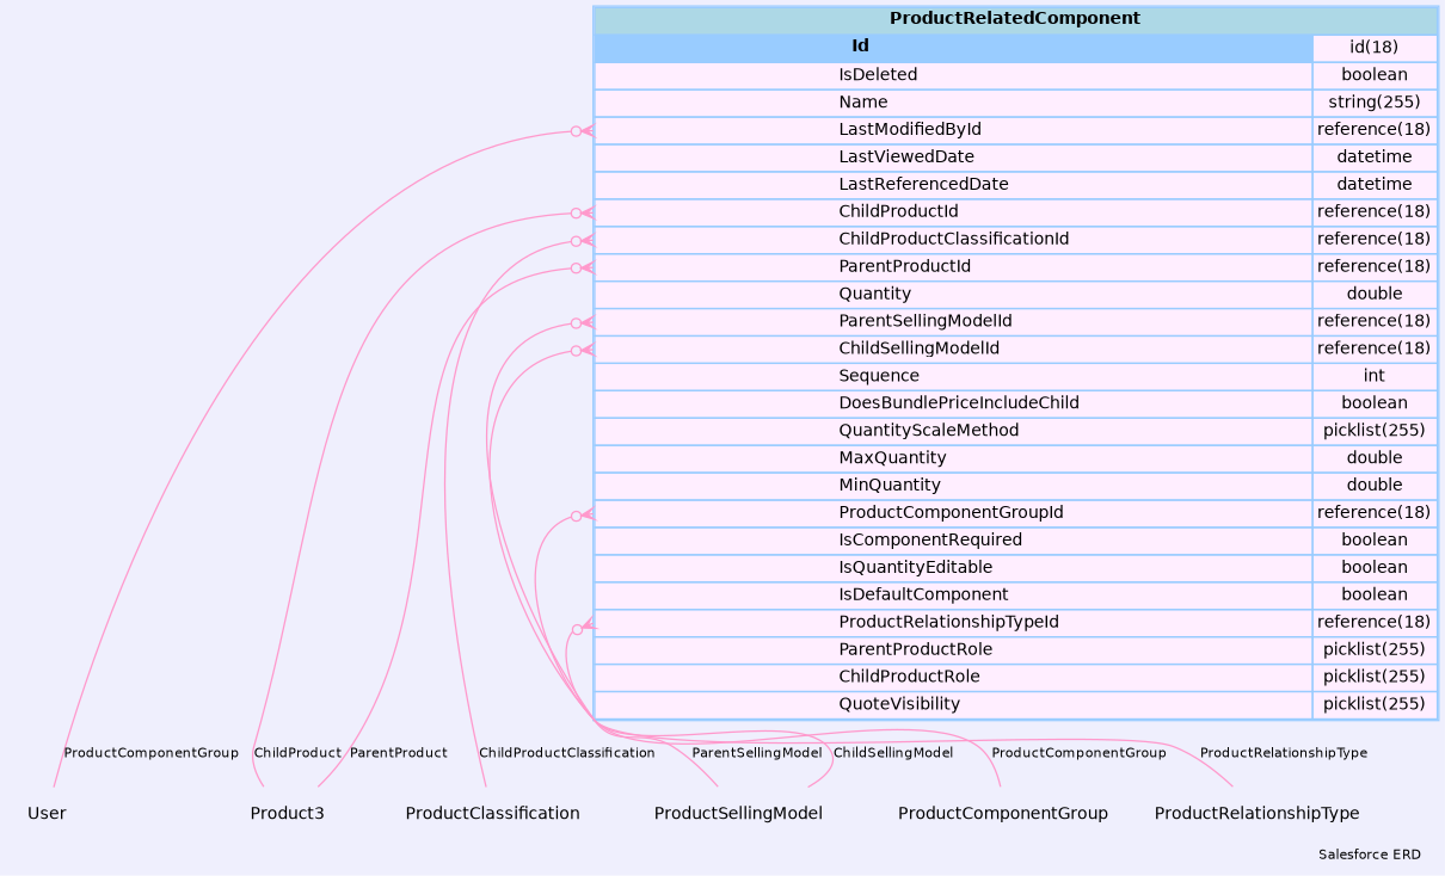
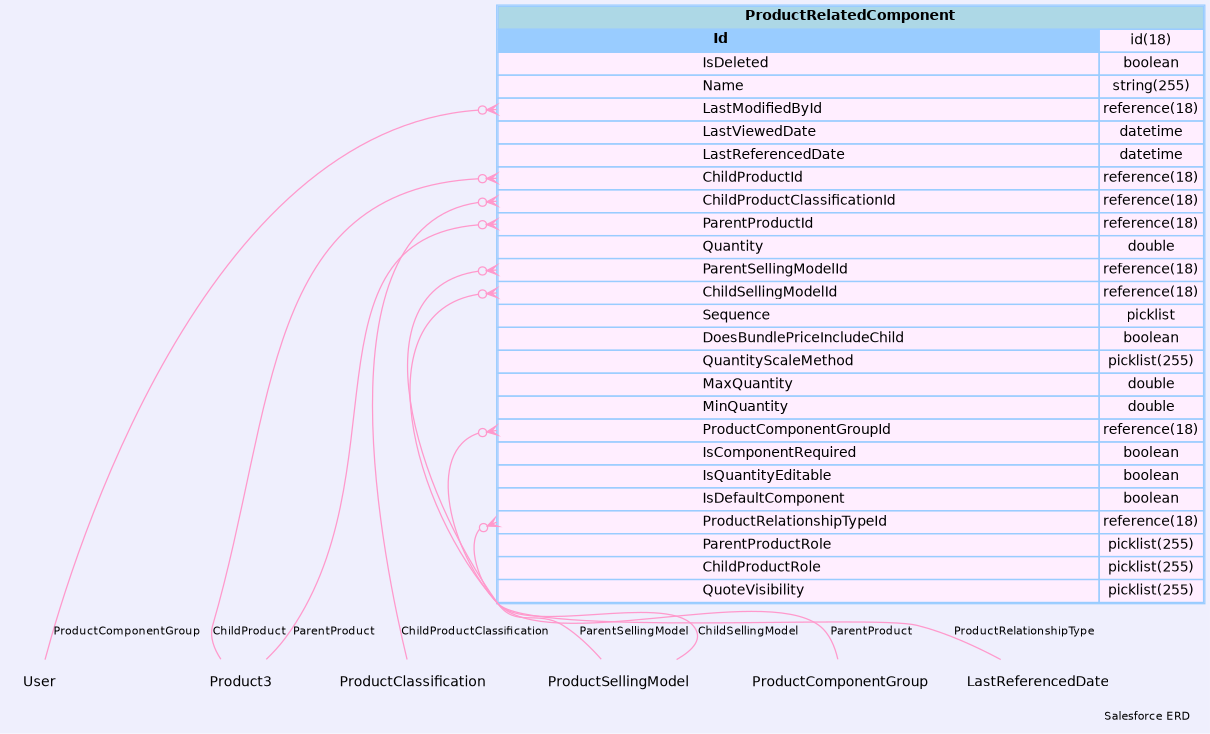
  digraph {
    bgcolor="#efeffd"
    fontname="DejaVu Sans"
    fontsize=9
    label="Salesforce ERD "
    labeljust=r
    nodesep=0.18
    rankdir=TB
    ranksep=0.46
    node [color="#99ccff" fontname="DejaVu Sans" fontsize=11 shape=plaintext]
    edge [arrowhead=none arrowsize=0.8 arrowtail=crowodot color="#ff99cc" dir=back fontname="DejaVu Sans" fontsize=9 headport="Id:e"]
-   n1 [label=<                 <table border="1" cellborder="1" cellspacing="0" bgcolor="#ffeeff" >                      <tr><td colspan="3" bgcolor="lightblue"><b>ProductRelatedComponent</b></td></tr>              <tr>                                         <td  bgcolor="#99ccff" port="Id" align="left">                                            <b>Id</b>                                         </td><td>id(18)</td></tr> <tr>                                          <td port="IsDeleted" align="left">                                          IsDeleted                                        </td><td>boolean</td></tr> <tr>                                          <td port="Name" align="left">                                          Name                                        </td><td>string(255)</td></tr> <tr>                                          <td port="LastModifiedById" align="left">                                          LastModifiedById                                        </td><td>reference(18)</td></tr> <tr>                                          <td port="LastViewedDate" align="left">                                          LastViewedDate                                        </td><td>datetime</td></tr> <tr>                                          <td port="LastReferencedDate" align="left">                                          LastReferencedDate                                        </td><td>datetime</td></tr> <tr>                                          <td port="ChildProductId" align="left">                                          ChildProductId                                        </td><td>reference(18)</td></tr> <tr>                                          <td port="ChildProductClassificationId" align="left">                                          ChildProductClassificationId                                        </td><td>reference(18)</td></tr> <tr>                                          <td port="ParentProductId" align="left">                                          ParentProductId                                        </td><td>reference(18)</td></tr> <tr>                                          <td port="Quantity" align="left">                                          Quantity                                        </td><td>double</td></tr> <tr>                                          <td port="ParentSellingModelId" align="left">                                          ParentSellingModelId                                        </td><td>reference(18)</td></tr> <tr>                                          <td port="ChildSellingModelId" align="left">                                          ChildSellingModelId                                        </td><td>reference(18)</td></tr> <tr>                                          <td port="Sequence" align="left">                                          Sequence                                        </td><td>int</td></tr> <tr>                                          <td port="DoesBundlePriceIncludeChild" align="left">                                          DoesBundlePriceIncludeChild                                        </td><td>boolean</td></tr> <tr>                                          <td port="QuantityScaleMethod" align="left">                                          QuantityScaleMethod                                        </td><td>picklist(255)</td></tr> <tr>                                          <td port="MaxQuantity" align="left">                                          MaxQuantity                                        </td><td>double</td></tr> <tr>                                          <td port="MinQuantity" align="left">                                          MinQuantity                                        </td><td>double</td></tr> <tr>                                          <td port="ProductComponentGroupId" align="left">                                          ProductComponentGroupId                                        </td><td>reference(18)</td></tr> <tr>                                          <td port="IsComponentRequired" align="left">                                          IsComponentRequired                                        </td><td>boolean</td></tr> <tr>                                          <td port="IsQuantityEditable" align="left">                                          IsQuantityEditable                                        </td><td>boolean</td></tr> <tr>                                          <td port="IsDefaultComponent" align="left">                                          IsDefaultComponent                                        </td><td>boolean</td></tr> <tr>                                          <td port="ProductRelationshipTypeId" align="left">                                          ProductRelationshipTypeId                                        </td><td>reference(18)</td></tr> <tr>                                          <td port="ParentProductRole" align="left">                                          ParentProductRole                                        </td><td>picklist(255)</td></tr> <tr>                                          <td port="ChildProductRole" align="left">                                          ChildProductRole                                        </td><td>picklist(255)</td></tr> <tr>                                          <td port="QuoteVisibility" align="left">                                          QuoteVisibility                                        </td><td>picklist(255)</td></tr>                             </table>                 > margin=0 shape=none]
+   n1 [label=<                 <table border="1" cellborder="1" cellspacing="0" bgcolor="#ffeeff" >                      <tr><td colspan="3" bgcolor="lightblue"><b>ProductRelatedComponent</b></td></tr>              <tr>                                         <td  bgcolor="#99ccff" port="Id" align="left">                                            <b>Id</b>                                         </td><td>id(18)</td></tr> <tr>                                          <td port="IsDeleted" align="left">                                          IsDeleted                                        </td><td>boolean</td></tr> <tr>                                          <td port="Name" align="left">                                          Name                                        </td><td>string(255)</td></tr> <tr>                                          <td port="LastModifiedById" align="left">                                          LastModifiedById                                        </td><td>reference(18)</td></tr> <tr>                                          <td port="LastViewedDate" align="left">                                          LastViewedDate                                        </td><td>datetime</td></tr> <tr>                                          <td port="LastReferencedDate" align="left">                                          LastReferencedDate                                        </td><td>datetime</td></tr> <tr>                                          <td port="ChildProductId" align="left">                                          ChildProductId                                        </td><td>reference(18)</td></tr> <tr>                                          <td port="ChildProductClassificationId" align="left">                                          ChildProductClassificationId                                        </td><td>reference(18)</td></tr> <tr>                                          <td port="ParentProductId" align="left">                                          ParentProductId                                        </td><td>reference(18)</td></tr> <tr>                                          <td port="Quantity" align="left">                                          Quantity                                        </td><td>double</td></tr> <tr>                                          <td port="ParentSellingModelId" align="left">                                          ParentSellingModelId                                        </td><td>reference(18)</td></tr> <tr>                                          <td port="ChildSellingModelId" align="left">                                          ChildSellingModelId                                        </td><td>reference(18)</td></tr> <tr>                                          <td port="Sequence" align="left">                                          Sequence                                        </td><td>picklist</td></tr> <tr>                                          <td port="DoesBundlePriceIncludeChild" align="left">                                          DoesBundlePriceIncludeChild                                        </td><td>boolean</td></tr> <tr>                                          <td port="QuantityScaleMethod" align="left">                                          QuantityScaleMethod                                        </td><td>picklist(255)</td></tr> <tr>                                          <td port="MaxQuantity" align="left">                                          MaxQuantity                                        </td><td>double</td></tr> <tr>                                          <td port="MinQuantity" align="left">                                          MinQuantity                                        </td><td>double</td></tr> <tr>                                          <td port="ProductComponentGroupId" align="left">                                          ProductComponentGroupId                                        </td><td>reference(18)</td></tr> <tr>                                          <td port="IsComponentRequired" align="left">                                          IsComponentRequired                                        </td><td>boolean</td></tr> <tr>                                          <td port="IsQuantityEditable" align="left">                                          IsQuantityEditable                                        </td><td>boolean</td></tr> <tr>                                          <td port="IsDefaultComponent" align="left">                                          IsDefaultComponent                                        </td><td>boolean</td></tr> <tr>                                          <td port="ProductRelationshipTypeId" align="left">                                          ProductRelationshipTypeId                                        </td><td>reference(18)</td></tr> <tr>                                          <td port="ParentProductRole" align="left">                                          ParentProductRole                                        </td><td>picklist(255)</td></tr> <tr>                                          <td port="ChildProductRole" align="left">                                          ChildProductRole                                        </td><td>picklist(255)</td></tr> <tr>                                          <td port="QuoteVisibility" align="left">                                          QuoteVisibility                                        </td><td>picklist(255)</td></tr>                             </table>                 > margin=0 shape=none]
    User
    n3 [label=Product3]
    ProductClassification
    ProductSellingModel
    ProductComponentGroup
-   ProductRelationshipType
+   ProductRelationshipType [label=LastReferencedDate]
    n1 -> User [label=ProductComponentGroup tailport="LastModifiedById:w"]
    n1 -> n3 [label=ChildProduct tailport="ChildProductId:w"]
    n1 -> n3 [label=ParentProduct tailport="ParentProductId:w"]
    n1 -> ProductClassification [label=ChildProductClassification tailport="ChildProductClassificationId:w"]
    n1 -> ProductSellingModel [label=ParentSellingModel tailport="ParentSellingModelId:w"]
    n1 -> ProductSellingModel [label=ChildSellingModel tailport="ChildSellingModelId:w"]
-   n1 -> ProductComponentGroup [label=ProductComponentGroup tailport="ProductComponentGroupId:w"]
+   n1 -> ProductComponentGroup [label=ParentProduct tailport="ProductComponentGroupId:w"]
    n1 -> ProductRelationshipType [label=ProductRelationshipType tailport="ProductRelationshipTypeId:w"]
  }
